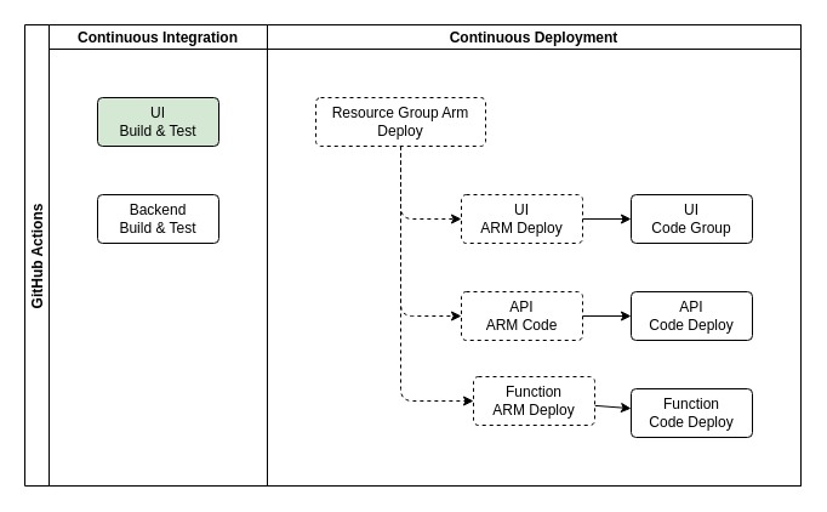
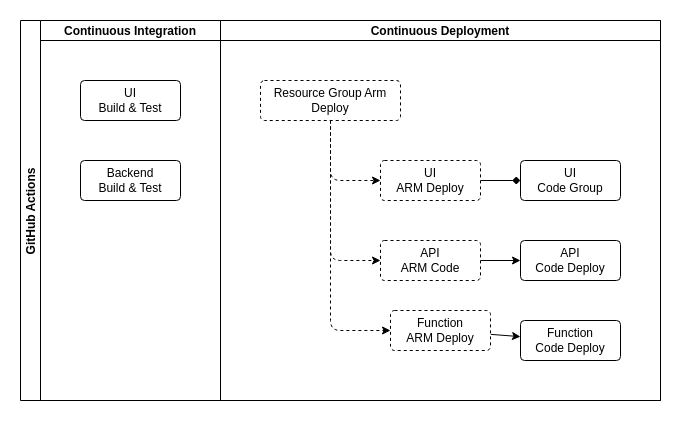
  <mxCell id="0" />
  <mxCell id="1" parent="0" />
  <mxCell id="2" value="GitHub Actions" style="swimlane;childLayout=stackLayout;resizeParent=1;resizeParentMax=0;startSize=20;horizontal=0;horizontalStack=1;" parent="1" vertex="1"><mxGeometry x="20" y="20" width="640" height="380" as="geometry" /></mxCell>
  <mxCell id="3" value="Continuous Integration" style="swimlane;startSize=20;" parent="2" vertex="1"><mxGeometry x="20" width="180" height="380" as="geometry" /></mxCell>
- <mxCell id="4" value="UI&lt;br&gt;Build &amp;amp; Test" style="rounded=1;arcSize=10;whiteSpace=wrap;html=1;align=center;fillColor=#d5e8d4;" parent="3" vertex="1"><mxGeometry x="40" y="60" width="100" height="40" as="geometry" /></mxCell>
+ <mxCell id="4" value="UI&lt;br&gt;Build &amp;amp; Test" style="rounded=1;arcSize=10;whiteSpace=wrap;html=1;align=center;" parent="3" vertex="1"><mxGeometry x="40" y="60" width="100" height="40" as="geometry" /></mxCell>
  <mxCell id="5" value="Backend&lt;br&gt;Build &amp;amp; Test" style="rounded=1;arcSize=10;whiteSpace=wrap;html=1;align=center;" parent="3" vertex="1"><mxGeometry x="40" y="140" width="100" height="40" as="geometry" /></mxCell>
  <mxCell id="6" value="Continuous Deployment" style="swimlane;startSize=20;" parent="2" vertex="1"><mxGeometry x="200" width="440" height="380" as="geometry" /></mxCell>
  <mxCell id="7" style="edgeStyle=orthogonalEdgeStyle;html=1;entryX=0;entryY=0.5;entryDx=0;entryDy=0;startArrow=none;startFill=0;rounded=1;exitX=0.5;exitY=1;exitDx=0;exitDy=0;dashed=1;" parent="6" source="10" target="12" edge="1"><mxGeometry relative="1" as="geometry" /></mxCell>
  <mxCell id="8" style="edgeStyle=orthogonalEdgeStyle;rounded=1;html=1;entryX=0;entryY=0.5;entryDx=0;entryDy=0;startArrow=none;startFill=0;exitX=0.5;exitY=1;exitDx=0;exitDy=0;dashed=1;" parent="6" source="10" target="14" edge="1"><mxGeometry relative="1" as="geometry" /></mxCell>
  <mxCell id="9" style="edgeStyle=orthogonalEdgeStyle;rounded=1;html=1;entryX=0;entryY=0.5;entryDx=0;entryDy=0;startArrow=none;startFill=0;exitX=0.5;exitY=1;exitDx=0;exitDy=0;dashed=1;" parent="6" source="10" target="16" edge="1"><mxGeometry relative="1" as="geometry" /></mxCell>
  <mxCell id="10" value="Resource Group Arm Deploy" style="rounded=1;arcSize=10;whiteSpace=wrap;html=1;align=center;dashed=1;" parent="6" vertex="1"><mxGeometry x="40" y="60" width="140" height="40" as="geometry" /></mxCell>
- <mxCell id="11" value="" style="edgeStyle=none;rounded=1;html=1;startArrow=none;startFill=0;" parent="6" source="12" target="17" edge="1"><mxGeometry relative="1" as="geometry" /></mxCell>
+ <mxCell id="11" value="" style="edgeStyle=none;rounded=1;html=1;startArrow=none;startFill=0;endArrow=diamond;" parent="6" source="12" target="17" edge="1"><mxGeometry relative="1" as="geometry" /></mxCell>
  <mxCell id="12" value="UI &lt;br&gt;ARM Deploy" style="rounded=1;arcSize=10;whiteSpace=wrap;html=1;align=center;dashed=1;" parent="6" vertex="1"><mxGeometry x="160" y="140" width="100" height="40" as="geometry" /></mxCell>
  <mxCell id="13" value="" style="edgeStyle=none;rounded=1;html=1;startArrow=none;startFill=0;" parent="6" source="14" target="18" edge="1"><mxGeometry relative="1" as="geometry" /></mxCell>
  <mxCell id="14" value="API &lt;br&gt;ARM Code" style="rounded=1;arcSize=10;whiteSpace=wrap;html=1;align=center;dashed=1;" parent="6" vertex="1"><mxGeometry x="160" y="220" width="100" height="40" as="geometry" /></mxCell>
  <mxCell id="15" value="" style="edgeStyle=none;rounded=1;html=1;startArrow=none;startFill=0;" parent="6" source="16" target="19" edge="1"><mxGeometry relative="1" as="geometry" /></mxCell>
  <mxCell id="16" value="Function&lt;br&gt;ARM Deploy" style="rounded=1;arcSize=10;whiteSpace=wrap;html=1;align=center;dashed=1;" parent="6" vertex="1"><mxGeometry x="170" y="290" width="100" height="40" as="geometry" /></mxCell>
  <mxCell id="17" value="UI &lt;br&gt;Code Group" style="rounded=1;arcSize=10;whiteSpace=wrap;html=1;align=center;" parent="6" vertex="1"><mxGeometry x="300" y="140" width="100" height="40" as="geometry" /></mxCell>
  <mxCell id="18" value="API &lt;br&gt;Code Deploy" style="rounded=1;arcSize=10;whiteSpace=wrap;html=1;align=center;" parent="6" vertex="1"><mxGeometry x="300" y="220" width="100" height="40" as="geometry" /></mxCell>
  <mxCell id="19" value="Function&lt;br&gt;Code Deploy" style="rounded=1;arcSize=10;whiteSpace=wrap;html=1;align=center;" parent="6" vertex="1"><mxGeometry x="300" y="300" width="100" height="40" as="geometry" /></mxCell>
